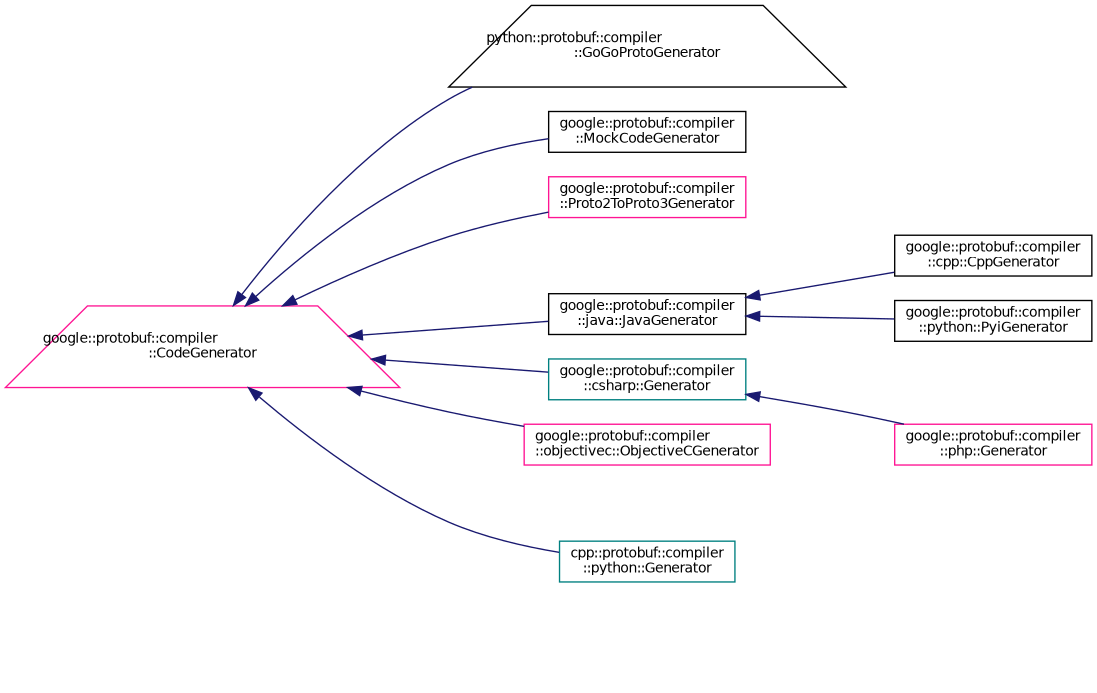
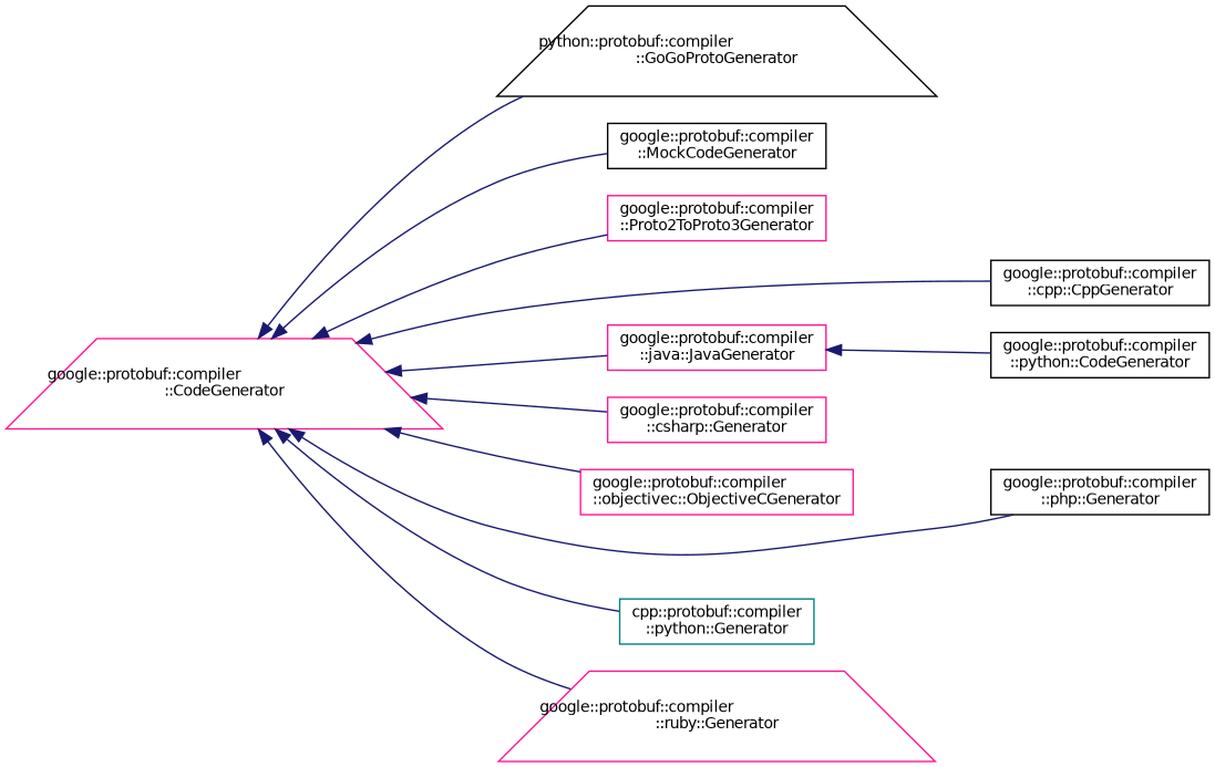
  digraph {
    rankdir=LR
    node [color=deeppink fillcolor=white fontname=Helvetica fontsize=10 shape=box style=filled]
    edge [color=midnightblue dir=back fontname=Helvetica fontsize=10 labelfontname=Helvetica labelfontsize=10 style=solid]
    n1 [height=0.2 label="google::protobuf::compiler\l::CodeGenerator" shape=trapezium width=0.4]
    n2 [color=black height=0.2 label="python::protobuf::compiler\l::GoGoProtoGenerator" shape=trapezium width=0.4]
    n3 [color=black height=0.2 label="google::protobuf::compiler\l::MockCodeGenerator" width=0.4]
    n4 [height=0.2 label="google::protobuf::compiler\l::Proto2ToProto3Generator" width=0.4]
    n5 [color=black height=0.2 label="google::protobuf::compiler\l::cpp::CppGenerator" width=0.4]
-   n6 [color=teal height=0.2 label="google::protobuf::compiler\l::csharp::Generator" width=0.4]
-   n7 [color=black height=0.2 label="google::protobuf::compiler\l::java::JavaGenerator" width=0.4]
+   n6 [height=0.2 label="google::protobuf::compiler\l::csharp::Generator" width=0.4]
+   n7 [height=0.2 label="google::protobuf::compiler\l::java::JavaGenerator" width=0.4]
    n8 [height=0.2 label="google::protobuf::compiler\l::objectivec::ObjectiveCGenerator" width=0.4]
-   n9 [height=0.2 label="google::protobuf::compiler\l::php::Generator" width=0.4]
+   n9 [color=black height=0.2 label="google::protobuf::compiler\l::php::Generator" width=0.4]
    n10 [color=teal height=0.2 label="cpp::protobuf::compiler\l::python::Generator" width=0.4]
-   n12 [color=black height=0.2 label="google::protobuf::compiler\l::python::PyiGenerator" width=0.4]
+   n11 [height=0.2 label="google::protobuf::compiler\l::ruby::Generator" shape=trapezium width=0.4]
+   n12 [color=black height=0.2 label="google::protobuf::compiler\l::python::CodeGenerator" width=0.4]
    n1 -> n2
    n1 -> n3
    n1 -> n4
-   n7 -> n5
+   n1 -> n5
    n1 -> n6
    n1 -> n7
    n1 -> n8
-   n6 -> n9
+   n1 -> n9
    n1 -> n10
+   n1 -> n11
    n7 -> n12
  }
